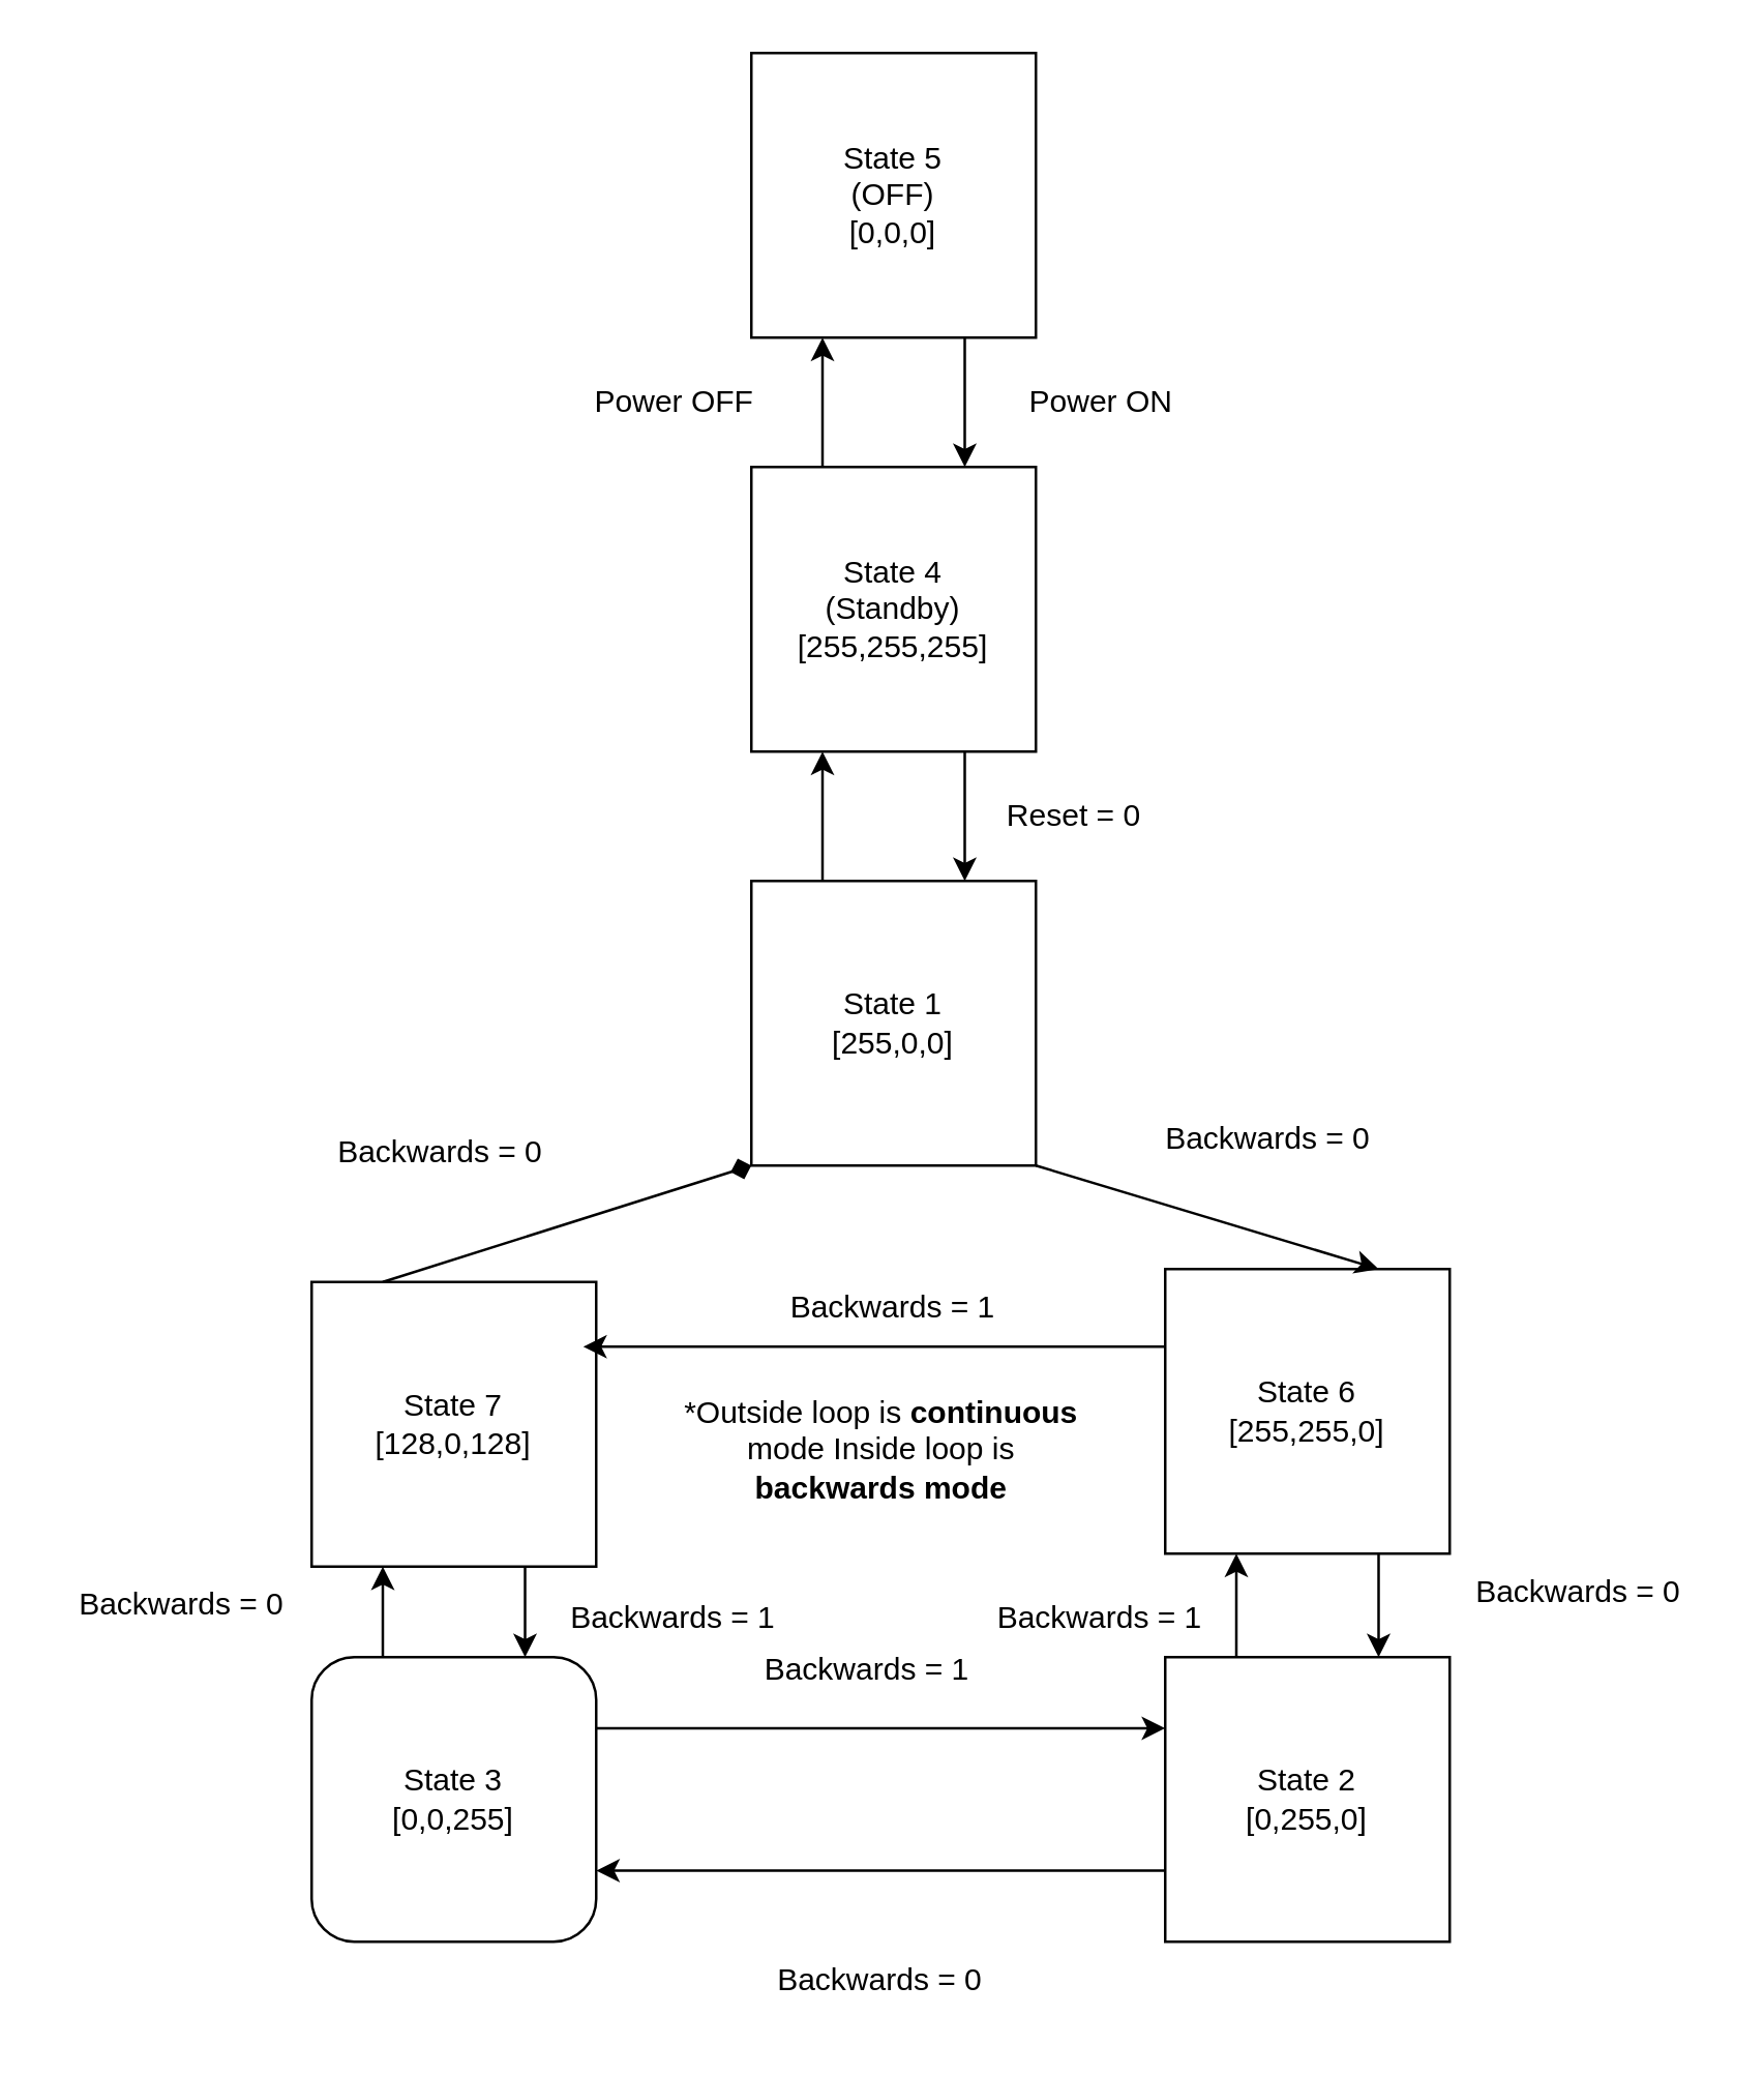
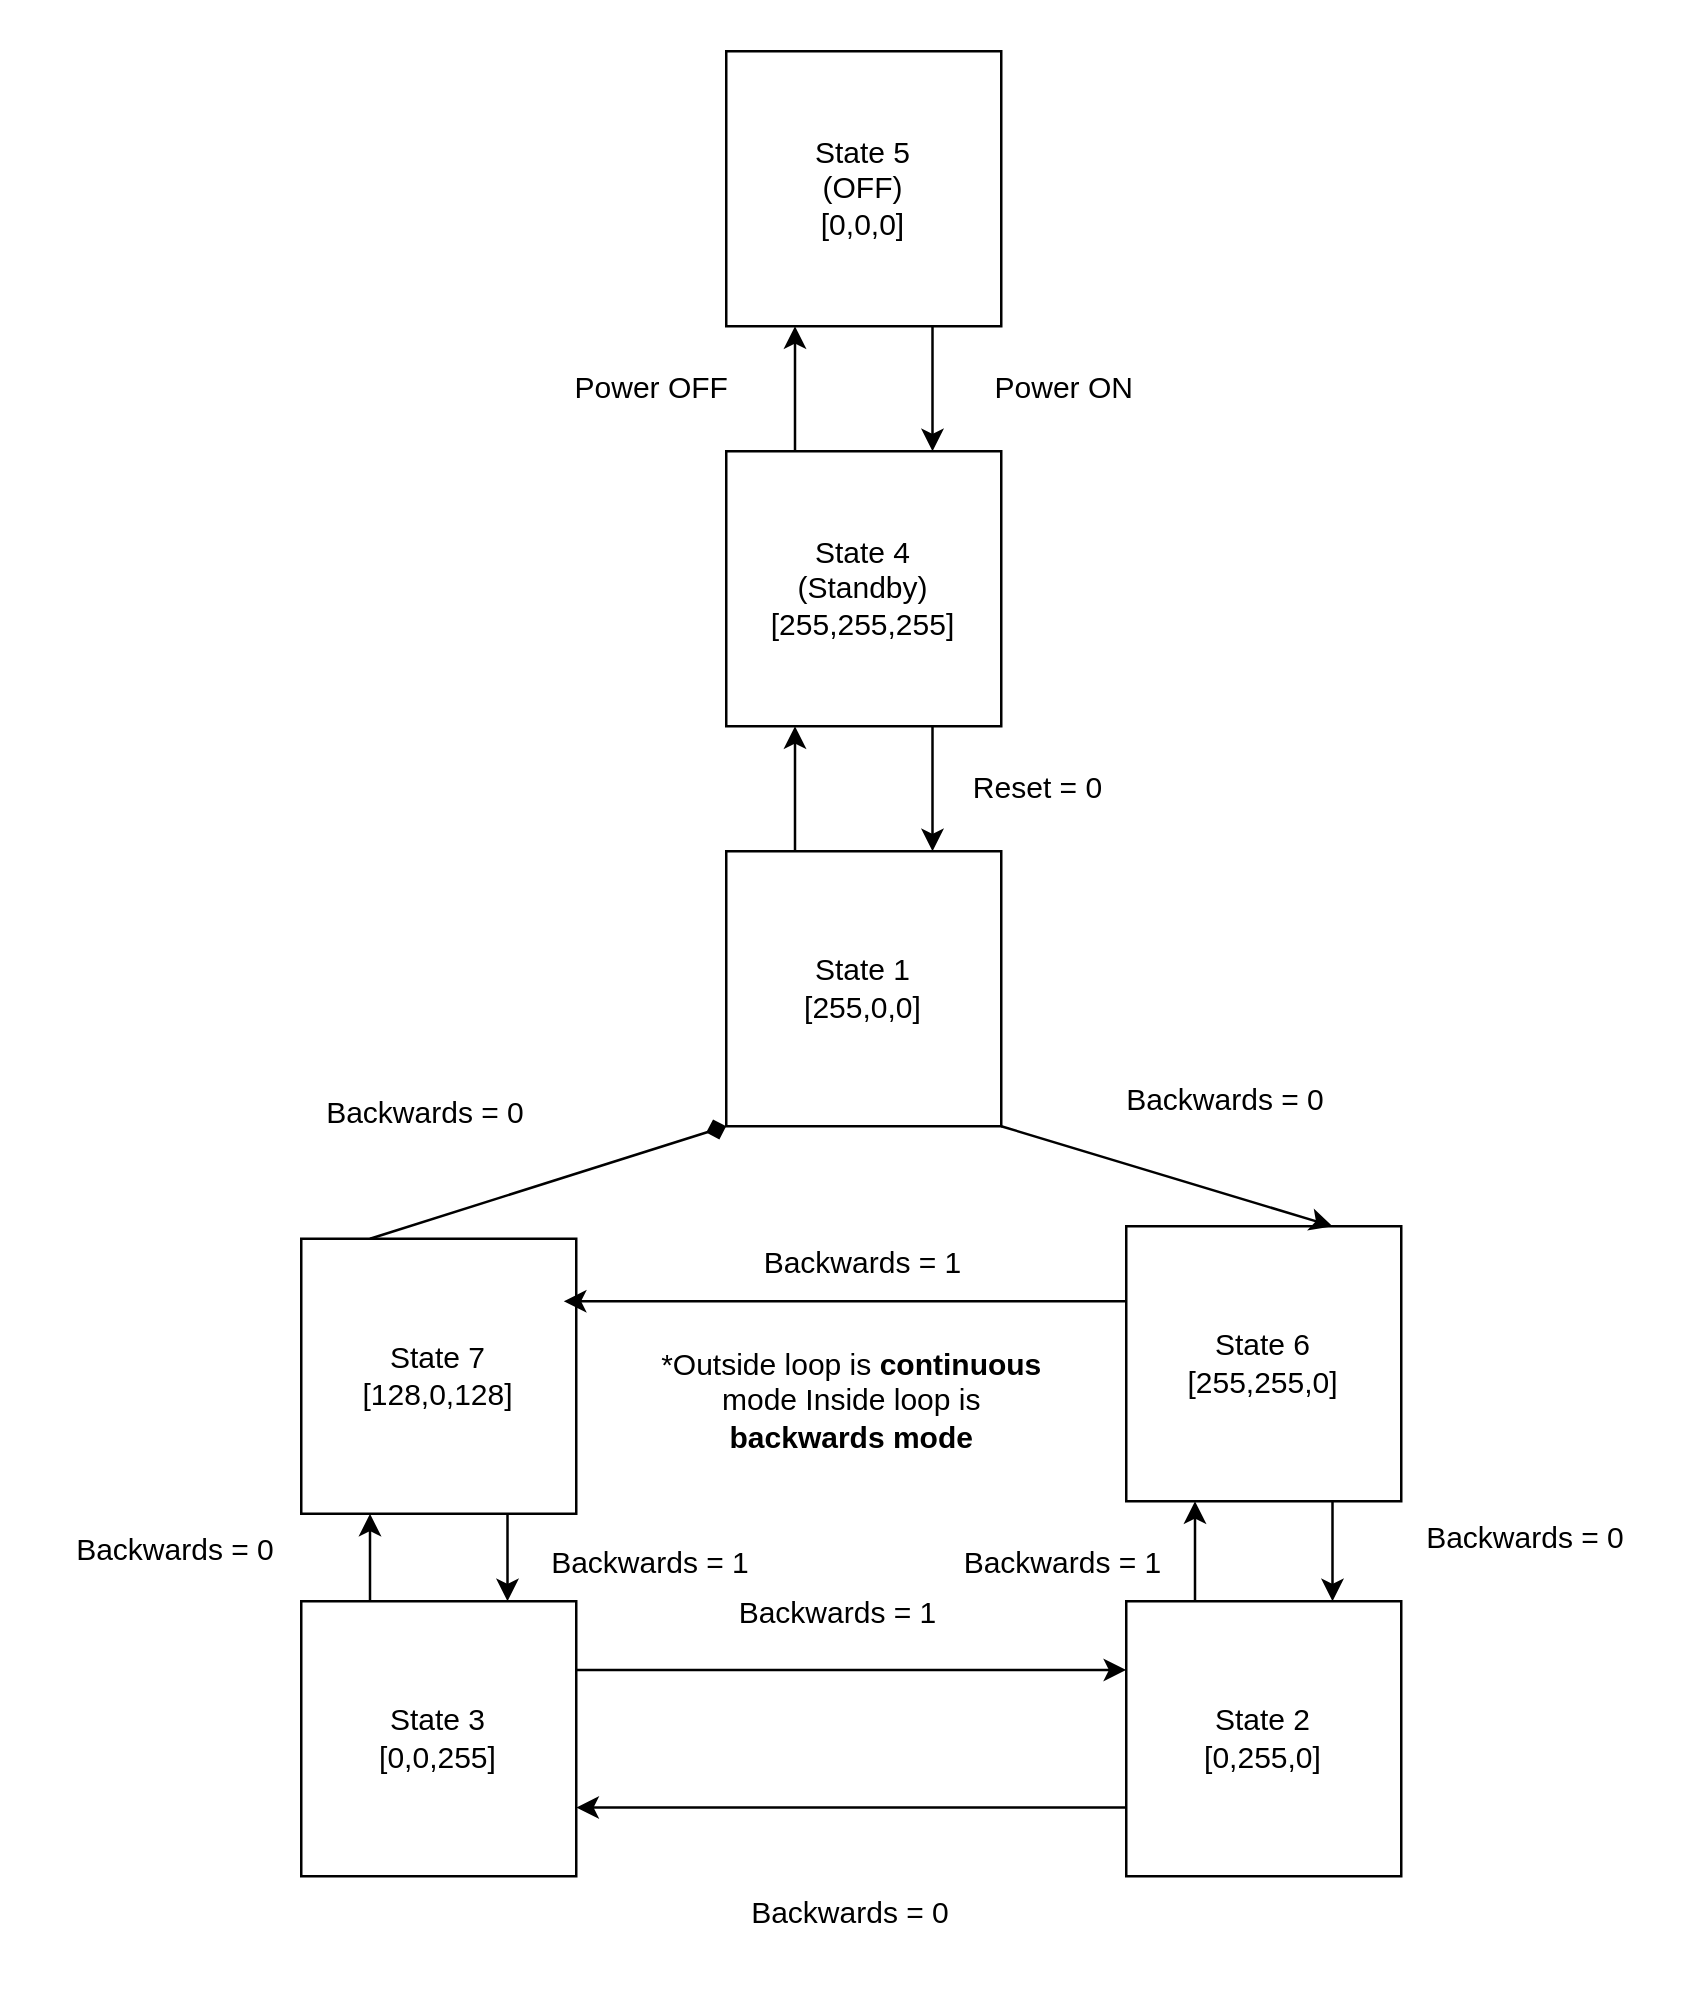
  <mxCell id="0" />
  <mxCell id="1" parent="0" />
  <mxCell id="2" value="" style="edgeStyle=orthogonalEdgeStyle;rounded=0;orthogonalLoop=1;jettySize=auto;html=1;exitX=0.75;exitY=1;exitDx=0;exitDy=0;entryX=0.75;entryY=0;entryDx=0;entryDy=0;" parent="1" source="3" target="4" edge="1"><mxGeometry relative="1" as="geometry" /></mxCell>
  <mxCell id="3" value="State 5&lt;br style=&quot;border-color: var(--border-color);&quot;&gt;(OFF)&lt;br style=&quot;border-color: var(--border-color);&quot;&gt;[0,0,0]" style="whiteSpace=wrap;html=1;aspect=fixed;" parent="1" vertex="1"><mxGeometry x="290" y="20" width="110" height="110" as="geometry" /></mxCell>
  <mxCell id="4" value="State 4&lt;br style=&quot;border-color: var(--border-color);&quot;&gt;(Standby)&lt;br style=&quot;border-color: var(--border-color);&quot;&gt;[255,255,255]" style="whiteSpace=wrap;html=1;aspect=fixed;" parent="1" vertex="1"><mxGeometry x="290" y="180" width="110" height="110" as="geometry" /></mxCell>
  <mxCell id="5" value="State 1&lt;br style=&quot;border-color: var(--border-color);&quot;&gt;[255,0,0]" style="whiteSpace=wrap;html=1;aspect=fixed;" parent="1" vertex="1"><mxGeometry x="290" y="340" width="110" height="110" as="geometry" /></mxCell>
  <mxCell id="6" value="State 6&lt;br style=&quot;border-color: var(--border-color);&quot;&gt;[255,255,0]" style="whiteSpace=wrap;html=1;aspect=fixed;" parent="1" vertex="1"><mxGeometry x="450" y="490" width="110" height="110" as="geometry" /></mxCell>
  <mxCell id="7" value="State 2&lt;br style=&quot;border-color: var(--border-color);&quot;&gt;[0,255,0]" style="whiteSpace=wrap;html=1;aspect=fixed;" parent="1" vertex="1"><mxGeometry x="450" y="640" width="110" height="110" as="geometry" /></mxCell>
- <mxCell id="8" value="State 3&lt;br&gt;[0,0,255]" style="whiteSpace=wrap;html=1;aspect=fixed;rounded=1;" parent="1" vertex="1"><mxGeometry x="120" y="640" width="110" height="110" as="geometry" /></mxCell>
+ <mxCell id="8" value="State 3&lt;br&gt;[0,0,255]" style="whiteSpace=wrap;html=1;aspect=fixed;" parent="1" vertex="1"><mxGeometry x="120" y="640" width="110" height="110" as="geometry" /></mxCell>
  <mxCell id="9" value="State 7&lt;br&gt;[128,0,128]" style="whiteSpace=wrap;html=1;aspect=fixed;" parent="1" vertex="1"><mxGeometry x="120" y="495" width="110" height="110" as="geometry" /></mxCell>
  <mxCell id="10" value="" style="endArrow=classic;html=1;rounded=0;exitX=0.75;exitY=1;exitDx=0;exitDy=0;entryX=0.75;entryY=0;entryDx=0;entryDy=0;" parent="1" source="4" target="5" edge="1"><mxGeometry width="50" height="50" relative="1" as="geometry"><mxPoint x="310" y="440" as="sourcePoint" /><mxPoint x="373" y="340" as="targetPoint" /></mxGeometry></mxCell>
  <mxCell id="11" value="" style="endArrow=classic;html=1;rounded=0;exitX=0.25;exitY=0;exitDx=0;exitDy=0;entryX=0.25;entryY=1;entryDx=0;entryDy=0;" parent="1" source="5" target="4" edge="1"><mxGeometry width="50" height="50" relative="1" as="geometry"><mxPoint x="383" y="300" as="sourcePoint" /><mxPoint x="383" y="340" as="targetPoint" /></mxGeometry></mxCell>
  <mxCell id="12" value="Reset = 0" style="text;html=1;strokeColor=none;fillColor=none;align=center;verticalAlign=middle;whiteSpace=wrap;rounded=0;" parent="1" vertex="1"><mxGeometry x="385" y="300" width="60" height="30" as="geometry" /></mxCell>
  <mxCell id="13" value="" style="endArrow=classic;html=1;rounded=0;exitX=1;exitY=1;exitDx=0;exitDy=0;entryX=0.75;entryY=0;entryDx=0;entryDy=0;" parent="1" source="5" target="6" edge="1"><mxGeometry width="50" height="50" relative="1" as="geometry"><mxPoint x="310" y="440" as="sourcePoint" /><mxPoint x="425" y="480" as="targetPoint" /></mxGeometry></mxCell>
  <mxCell id="14" value="" style="endArrow=classic;html=1;rounded=0;exitX=0.75;exitY=1;exitDx=0;exitDy=0;entryX=0.75;entryY=0;entryDx=0;entryDy=0;" parent="1" source="6" target="7" edge="1"><mxGeometry width="50" height="50" relative="1" as="geometry"><mxPoint x="350" y="440" as="sourcePoint" /><mxPoint x="400" y="390" as="targetPoint" /></mxGeometry></mxCell>
  <mxCell id="15" value="" style="endArrow=classic;html=1;rounded=0;exitX=0;exitY=0.75;exitDx=0;exitDy=0;entryX=1;entryY=0.75;entryDx=0;entryDy=0;" parent="1" source="7" target="8" edge="1"><mxGeometry width="50" height="50" relative="1" as="geometry"><mxPoint x="310" y="440" as="sourcePoint" /><mxPoint x="360" y="390" as="targetPoint" /></mxGeometry></mxCell>
  <mxCell id="16" value="" style="endArrow=classic;html=1;rounded=0;exitX=0.25;exitY=0;exitDx=0;exitDy=0;entryX=0.25;entryY=1;entryDx=0;entryDy=0;" parent="1" source="8" target="9" edge="1"><mxGeometry width="50" height="50" relative="1" as="geometry"><mxPoint x="260" y="440" as="sourcePoint" /><mxPoint x="310" y="390" as="targetPoint" /></mxGeometry></mxCell>
  <mxCell id="17" value="" style="endArrow=diamond;html=1;rounded=0;exitX=0.25;exitY=0;exitDx=0;exitDy=0;entryX=0;entryY=1;entryDx=0;entryDy=0;" parent="1" source="9" target="5" edge="1"><mxGeometry width="50" height="50" relative="1" as="geometry"><mxPoint x="310" y="440" as="sourcePoint" /><mxPoint x="360" y="390" as="targetPoint" /></mxGeometry></mxCell>
  <mxCell id="18" value="" style="endArrow=classic;html=1;rounded=0;exitX=0.75;exitY=1;exitDx=0;exitDy=0;entryX=0.75;entryY=0;entryDx=0;entryDy=0;" parent="1" source="9" target="8" edge="1"><mxGeometry width="50" height="50" relative="1" as="geometry"><mxPoint x="260" y="440" as="sourcePoint" /><mxPoint x="310" y="390" as="targetPoint" /></mxGeometry></mxCell>
  <mxCell id="19" value="" style="endArrow=classic;html=1;rounded=0;exitX=0.25;exitY=0;exitDx=0;exitDy=0;entryX=0.25;entryY=1;entryDx=0;entryDy=0;" parent="1" source="7" target="6" edge="1"><mxGeometry width="50" height="50" relative="1" as="geometry"><mxPoint x="350" y="440" as="sourcePoint" /><mxPoint x="400" y="390" as="targetPoint" /></mxGeometry></mxCell>
  <mxCell id="20" value="" style="endArrow=classic;html=1;rounded=0;exitX=1;exitY=1;exitDx=0;exitDy=0;entryX=0;entryY=1;entryDx=0;entryDy=0;" parent="1" edge="1"><mxGeometry width="50" height="50" relative="1" as="geometry"><mxPoint x="450" y="520" as="sourcePoint" /><mxPoint x="225" y="520" as="targetPoint" /></mxGeometry></mxCell>
  <mxCell id="21" value="Power ON" style="text;html=1;align=center;verticalAlign=middle;resizable=0;points=[];autosize=1;strokeColor=none;fillColor=none;" parent="1" vertex="1"><mxGeometry x="385" y="140" width="80" height="30" as="geometry" /></mxCell>
  <mxCell id="22" value="" style="edgeStyle=orthogonalEdgeStyle;rounded=0;orthogonalLoop=1;jettySize=auto;html=1;exitX=0.25;exitY=0;exitDx=0;exitDy=0;entryX=0.25;entryY=1;entryDx=0;entryDy=0;" parent="1" source="4" target="3" edge="1"><mxGeometry relative="1" as="geometry"><mxPoint x="383" y="150" as="sourcePoint" /><mxPoint x="383" y="190" as="targetPoint" /></mxGeometry></mxCell>
  <mxCell id="23" value="Power OFF" style="text;html=1;align=center;verticalAlign=middle;resizable=0;points=[];autosize=1;strokeColor=none;fillColor=none;" parent="1" vertex="1"><mxGeometry x="220" y="140" width="80" height="30" as="geometry" /></mxCell>
  <mxCell id="24" value="" style="endArrow=classic;html=1;rounded=0;exitX=1;exitY=0.25;exitDx=0;exitDy=0;entryX=0;entryY=0.25;entryDx=0;entryDy=0;" parent="1" source="8" target="7" edge="1"><mxGeometry width="50" height="50" relative="1" as="geometry"><mxPoint x="420" y="733" as="sourcePoint" /><mxPoint x="290" y="733" as="targetPoint" /></mxGeometry></mxCell>
  <mxCell id="25" value="*Outside loop is &lt;b&gt;continuous &lt;/b&gt;&lt;br&gt;mode Inside loop is &lt;br&gt;&lt;b&gt;backwards mode&lt;/b&gt;" style="text;html=1;align=center;verticalAlign=middle;resizable=0;points=[];autosize=1;strokeColor=none;fillColor=none;" parent="1" vertex="1"><mxGeometry x="250" y="530" width="180" height="60" as="geometry" /></mxCell>
  <mxCell id="26" value="Backwards = 0" style="text;html=1;strokeColor=none;fillColor=none;align=center;verticalAlign=middle;whiteSpace=wrap;rounded=0;" vertex="1" parent="1"><mxGeometry x="120" y="430" width="100" height="30" as="geometry" /></mxCell>
  <mxCell id="27" value="Backwards = 0" style="text;html=1;strokeColor=none;fillColor=none;align=center;verticalAlign=middle;whiteSpace=wrap;rounded=0;" vertex="1" parent="1"><mxGeometry x="440" y="425" width="100" height="30" as="geometry" /></mxCell>
  <mxCell id="28" value="Backwards = 0" style="text;html=1;strokeColor=none;fillColor=none;align=center;verticalAlign=middle;whiteSpace=wrap;rounded=0;" vertex="1" parent="1"><mxGeometry x="20" y="605" width="100" height="30" as="geometry" /></mxCell>
  <mxCell id="29" value="Backwards = 0" style="text;html=1;strokeColor=none;fillColor=none;align=center;verticalAlign=middle;whiteSpace=wrap;rounded=0;" vertex="1" parent="1"><mxGeometry x="560" y="600" width="100" height="30" as="geometry" /></mxCell>
  <mxCell id="30" value="Backwards = 0" style="text;html=1;strokeColor=none;fillColor=none;align=center;verticalAlign=middle;whiteSpace=wrap;rounded=0;" vertex="1" parent="1"><mxGeometry x="290" y="750" width="100" height="30" as="geometry" /></mxCell>
  <mxCell id="31" value="Backwards = 1" style="text;html=1;strokeColor=none;fillColor=none;align=center;verticalAlign=middle;whiteSpace=wrap;rounded=0;" vertex="1" parent="1"><mxGeometry x="295" y="490" width="100" height="30" as="geometry" /></mxCell>
  <mxCell id="32" value="Backwards = 1" style="text;html=1;strokeColor=none;fillColor=none;align=center;verticalAlign=middle;whiteSpace=wrap;rounded=0;" vertex="1" parent="1"><mxGeometry x="285" y="630" width="100" height="30" as="geometry" /></mxCell>
  <mxCell id="33" value="Backwards = 1" style="text;html=1;strokeColor=none;fillColor=none;align=center;verticalAlign=middle;whiteSpace=wrap;rounded=0;" vertex="1" parent="1"><mxGeometry x="210" y="610" width="100" height="30" as="geometry" /></mxCell>
  <mxCell id="34" value="Backwards = 1" style="text;html=1;strokeColor=none;fillColor=none;align=center;verticalAlign=middle;whiteSpace=wrap;rounded=0;" vertex="1" parent="1"><mxGeometry x="375" y="610" width="100" height="30" as="geometry" /></mxCell>
